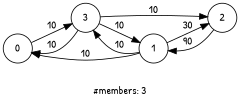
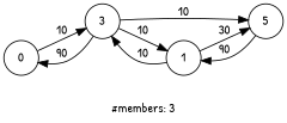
  digraph {
    fontname="Patrick Hand"
    label="#members: 3"
    rank=same
    rankdir=LR
    node [color=black fontname="Patrick Hand" shape=circle]
    edge [fontname="Patrick Hand" freq=10]
    n1 [label=0]
    n2 [label=3]
-   n3 [label=2]
+   n3 [label=5]
    n4 [label=1]
    n1 -> n2 [label=10]
-   n2 -> n1 [label=10]
+   n2 -> n1 [label=90]
    n2 -> n3 [label=10]
    n2 -> n4 [label=10]
    n3 -> n4 [label=90]
-   n4 -> n1 [label=10]
    n4 -> n2 [label=10]
    n4 -> n3 [label=30]
  }
